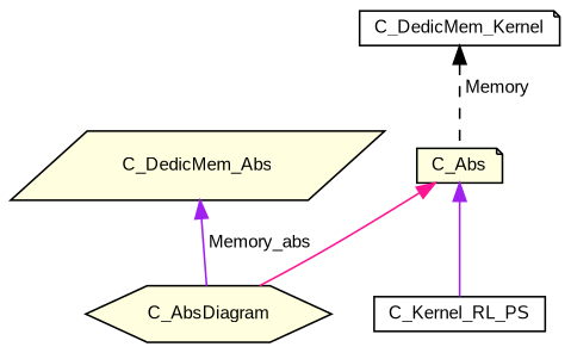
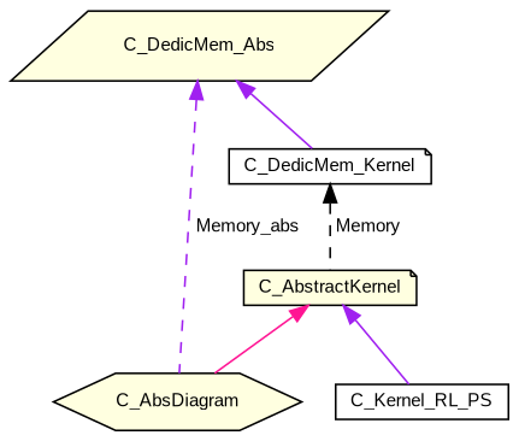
  digraph {
    fontname="Liberation Sans"
    node [color=black fillcolor=lightyellow fontname="Liberation Sans" fontsize=10 shape=note style=filled]
    edge [color=purple dir=back fontname="Liberation Sans" fontsize=10 labelfontname=Helvetica labelfontsize=10 style=solid]
    n1 [fillcolor=white fontcolor=black height=0.2 label=C_Kernel_RL_PS shape=box width=0.4]
-   n2 [height=0.2 label=C_Abs width=0.4]
+   n2 [height=0.2 label=C_AbstractKernel width=0.4]
    n3 [height=0.2 label=C_AbsDiagram shape=hexagon width=0.4]
    n4 [height=0.2 label=C_DedicMem_Abs shape=parallelogram width=0.4]
    n5 [fillcolor=white height=0.2 label=C_DedicMem_Kernel width=0.4]
    n2 -> n1
    n2 -> n3 [color=deeppink]
-   n4 -> n3 [label=" Memory_abs"]
+   n4 -> n3 [label=" Memory_abs" style=dashed]
+   n4 -> n5
    n5 -> n2 [color=black label=" Memory" style=dashed]
  }
